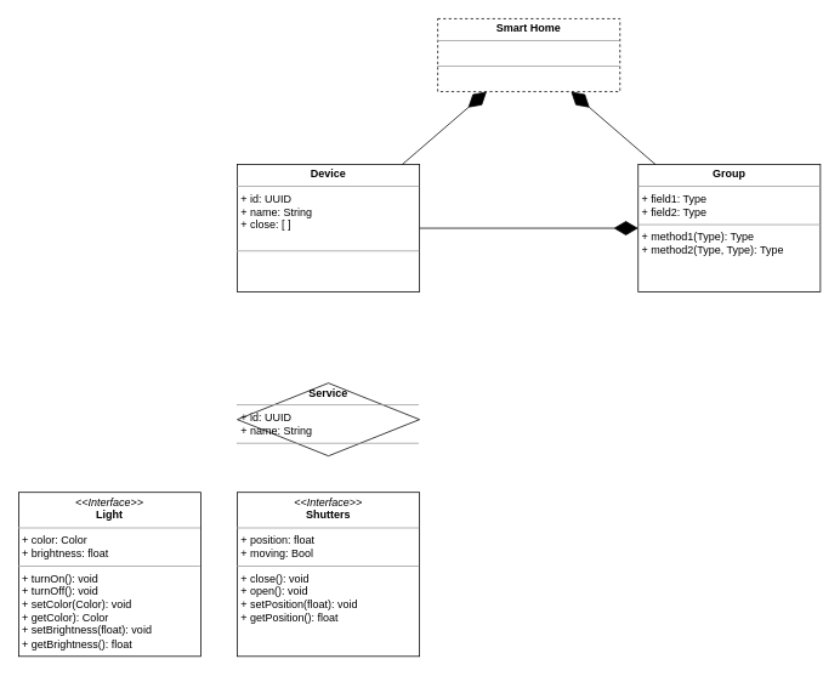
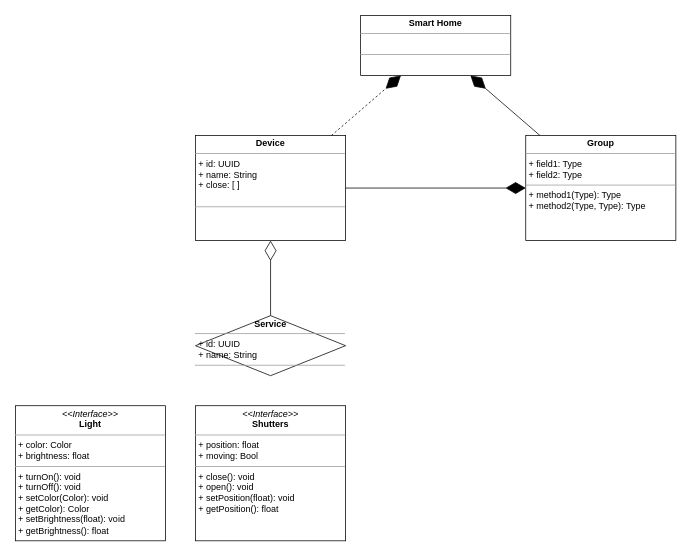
  <mxCell id="0" />
  <mxCell id="1" parent="0" />
- <mxCell id="2" value="&lt;p style=&quot;margin:0px;margin-top:4px;text-align:center;&quot;&gt;&lt;b&gt;Smart Home&lt;/b&gt;&lt;/p&gt;&lt;hr size=&quot;1&quot;&gt;&lt;p style=&quot;margin:0px;margin-left:4px;&quot;&gt;&lt;br&gt;&lt;/p&gt;&lt;hr size=&quot;1&quot;&gt;&lt;p style=&quot;margin:0px;margin-left:4px;&quot;&gt;&lt;br&gt;&lt;/p&gt;" style="verticalAlign=top;align=left;overflow=fill;fontSize=12;fontFamily=Helvetica;html=1;whiteSpace=wrap;dashed=1;" parent="1" vertex="1"><mxGeometry x="480" y="20" width="200" height="80" as="geometry" /></mxCell>
+ <mxCell id="2" value="&lt;p style=&quot;margin:0px;margin-top:4px;text-align:center;&quot;&gt;&lt;b&gt;Smart Home&lt;/b&gt;&lt;/p&gt;&lt;hr size=&quot;1&quot;&gt;&lt;p style=&quot;margin:0px;margin-left:4px;&quot;&gt;&lt;br&gt;&lt;/p&gt;&lt;hr size=&quot;1&quot;&gt;&lt;p style=&quot;margin:0px;margin-left:4px;&quot;&gt;&lt;br&gt;&lt;/p&gt;" style="verticalAlign=top;align=left;overflow=fill;fontSize=12;fontFamily=Helvetica;html=1;whiteSpace=wrap;" parent="1" vertex="1"><mxGeometry x="480" y="20" width="200" height="80" as="geometry" /></mxCell>
  <mxCell id="3" value="&lt;p style=&quot;margin:0px;margin-top:4px;text-align:center;&quot;&gt;&lt;b&gt;Group&lt;/b&gt;&lt;/p&gt;&lt;hr size=&quot;1&quot;&gt;&lt;p style=&quot;margin:0px;margin-left:4px;&quot;&gt;+ field1: Type&lt;br&gt;+ field2: Type&lt;/p&gt;&lt;hr size=&quot;1&quot;&gt;&lt;p style=&quot;margin:0px;margin-left:4px;&quot;&gt;+ method1(Type): Type&lt;br&gt;+ method2(Type, Type): Type&lt;/p&gt;" style="verticalAlign=top;align=left;overflow=fill;fontSize=12;fontFamily=Helvetica;html=1;whiteSpace=wrap;" parent="1" vertex="1"><mxGeometry x="700" y="180" width="200" height="140" as="geometry" /></mxCell>
  <mxCell id="4" value="&lt;p style=&quot;margin:0px;margin-top:4px;text-align:center;&quot;&gt;&lt;b&gt;Device&lt;/b&gt;&lt;/p&gt;&lt;hr size=&quot;1&quot;&gt;&lt;p style=&quot;margin:0px;margin-left:4px;&quot;&gt;+ id: UUID&lt;/p&gt;&lt;p style=&quot;margin:0px;margin-left:4px;&quot;&gt;+ name: String&lt;/p&gt;&lt;p style=&quot;margin:0px;margin-left:4px;&quot;&gt;+ close: [ ]&lt;br&gt;&lt;br&gt;&lt;/p&gt;&lt;hr size=&quot;1&quot;&gt;&lt;p style=&quot;margin:0px;margin-left:4px;&quot;&gt;&lt;br&gt;&lt;/p&gt;" style="verticalAlign=top;align=left;overflow=fill;fontSize=12;fontFamily=Helvetica;html=1;whiteSpace=wrap;" parent="1" vertex="1"><mxGeometry x="260" y="180" width="200" height="140" as="geometry" /></mxCell>
  <mxCell id="5" value="&lt;p style=&quot;margin: 0px ; margin-top: 4px ; text-align: center&quot;&gt;&lt;b&gt;Service&lt;/b&gt;&lt;/p&gt;&lt;hr size=&quot;1&quot;&gt;&lt;p style=&quot;margin: 0px ; margin-left: 4px&quot;&gt;+ id: UUID&lt;br&gt;+ name: String&lt;/p&gt;&lt;hr size=&quot;1&quot;&gt;&lt;p style=&quot;margin: 0px ; margin-left: 4px&quot;&gt;&lt;br&gt;&lt;/p&gt;" style="rhombus;verticalAlign=top;align=left;overflow=fill;fontSize=12;fontFamily=Helvetica;html=1;whiteSpace=wrap;" parent="1" vertex="1"><mxGeometry x="260" y="420" width="200" height="80" as="geometry" /></mxCell>
+ <mxCell id="6" value="" style="endArrow=diamondThin;endFill=0;endSize=24;html=1;rounded=0;" parent="1" source="5" target="4" edge="1"><mxGeometry width="160" relative="1" as="geometry"><mxPoint x="240" y="360" as="sourcePoint" /><mxPoint x="400" y="360" as="targetPoint" /></mxGeometry></mxCell>
  <mxCell id="7" value="" style="endArrow=diamondThin;endFill=1;endSize=24;html=1;rounded=0;" parent="1" source="4" target="3" edge="1"><mxGeometry width="160" relative="1" as="geometry"><mxPoint x="480" y="250" as="sourcePoint" /><mxPoint x="640" y="250" as="targetPoint" /></mxGeometry></mxCell>
- <mxCell id="8" value="" style="endArrow=diamondThin;endFill=1;endSize=24;html=1;rounded=0;" parent="1" source="4" target="2" edge="1"><mxGeometry width="160" relative="1" as="geometry"><mxPoint x="310" y="120" as="sourcePoint" /><mxPoint x="470" y="120" as="targetPoint" /></mxGeometry></mxCell>
+ <mxCell id="8" value="" style="endArrow=diamondThin;endFill=1;endSize=24;html=1;rounded=0;dashed=1;" parent="1" source="4" target="2" edge="1"><mxGeometry width="160" relative="1" as="geometry"><mxPoint x="310" y="120" as="sourcePoint" /><mxPoint x="470" y="120" as="targetPoint" /></mxGeometry></mxCell>
  <mxCell id="9" value="" style="endArrow=diamondThin;endFill=1;endSize=24;html=1;rounded=0;" parent="1" source="3" target="2" edge="1"><mxGeometry width="160" relative="1" as="geometry"><mxPoint x="448" y="190" as="sourcePoint" /><mxPoint x="553" y="90" as="targetPoint" /></mxGeometry></mxCell>
  <mxCell id="10" value="&lt;p style=&quot;margin: 0px ; margin-top: 4px ; text-align: center&quot;&gt;&lt;i&gt;&amp;lt;&amp;lt;Interface&amp;gt;&amp;gt;&lt;/i&gt;&lt;br&gt;&lt;b&gt;Light&lt;/b&gt;&lt;/p&gt;&lt;hr size=&quot;1&quot;&gt;&lt;p style=&quot;margin: 0px ; margin-left: 4px&quot;&gt;+ color: Color&lt;/p&gt;&lt;p style=&quot;margin: 0px ; margin-left: 4px&quot;&gt;+ brightness: float&lt;/p&gt;&lt;hr size=&quot;1&quot;&gt;&lt;p style=&quot;margin: 0px ; margin-left: 4px&quot;&gt;+ turnOn(): void&lt;br&gt;+ turnOff(): void&lt;/p&gt;&lt;p style=&quot;margin: 0px ; margin-left: 4px&quot;&gt;+ setColor(Color): void&lt;/p&gt;&lt;p style=&quot;margin: 0px ; margin-left: 4px&quot;&gt;+ getColor): Color&lt;/p&gt;&lt;p style=&quot;margin: 0px ; margin-left: 4px&quot;&gt;+ setBrightness(float): void&lt;/p&gt;&lt;p style=&quot;margin: 0px ; margin-left: 4px&quot;&gt;+ getBrightness(): float&lt;/p&gt;" style="verticalAlign=top;align=left;overflow=fill;fontSize=12;fontFamily=Helvetica;html=1;" vertex="1" parent="1"><mxGeometry x="20" y="540" width="200" height="180" as="geometry" /></mxCell>
  <mxCell id="11" value="&lt;p style=&quot;margin: 0px ; margin-top: 4px ; text-align: center&quot;&gt;&lt;i&gt;&amp;lt;&amp;lt;Interface&amp;gt;&amp;gt;&lt;/i&gt;&lt;br&gt;&lt;b&gt;Shutters&lt;/b&gt;&lt;/p&gt;&lt;hr size=&quot;1&quot;&gt;&lt;p style=&quot;margin: 0px ; margin-left: 4px&quot;&gt;+ position: float&lt;br&gt;&lt;/p&gt;&lt;p style=&quot;margin: 0px ; margin-left: 4px&quot;&gt;+ moving: Bool&lt;/p&gt;&lt;hr size=&quot;1&quot;&gt;&lt;p style=&quot;margin: 0px ; margin-left: 4px&quot;&gt;+ close(): void&lt;/p&gt;&lt;p style=&quot;margin: 0px ; margin-left: 4px&quot;&gt;+ open(): void&lt;/p&gt;&lt;p style=&quot;margin: 0px ; margin-left: 4px&quot;&gt;+ setPosition(float): void&lt;/p&gt;&lt;p style=&quot;margin: 0px ; margin-left: 4px&quot;&gt;+ getPosition(): float&lt;/p&gt;" style="verticalAlign=top;align=left;overflow=fill;fontSize=12;fontFamily=Helvetica;html=1;" vertex="1" parent="1"><mxGeometry x="260" y="540" width="200" height="180" as="geometry" /></mxCell>
